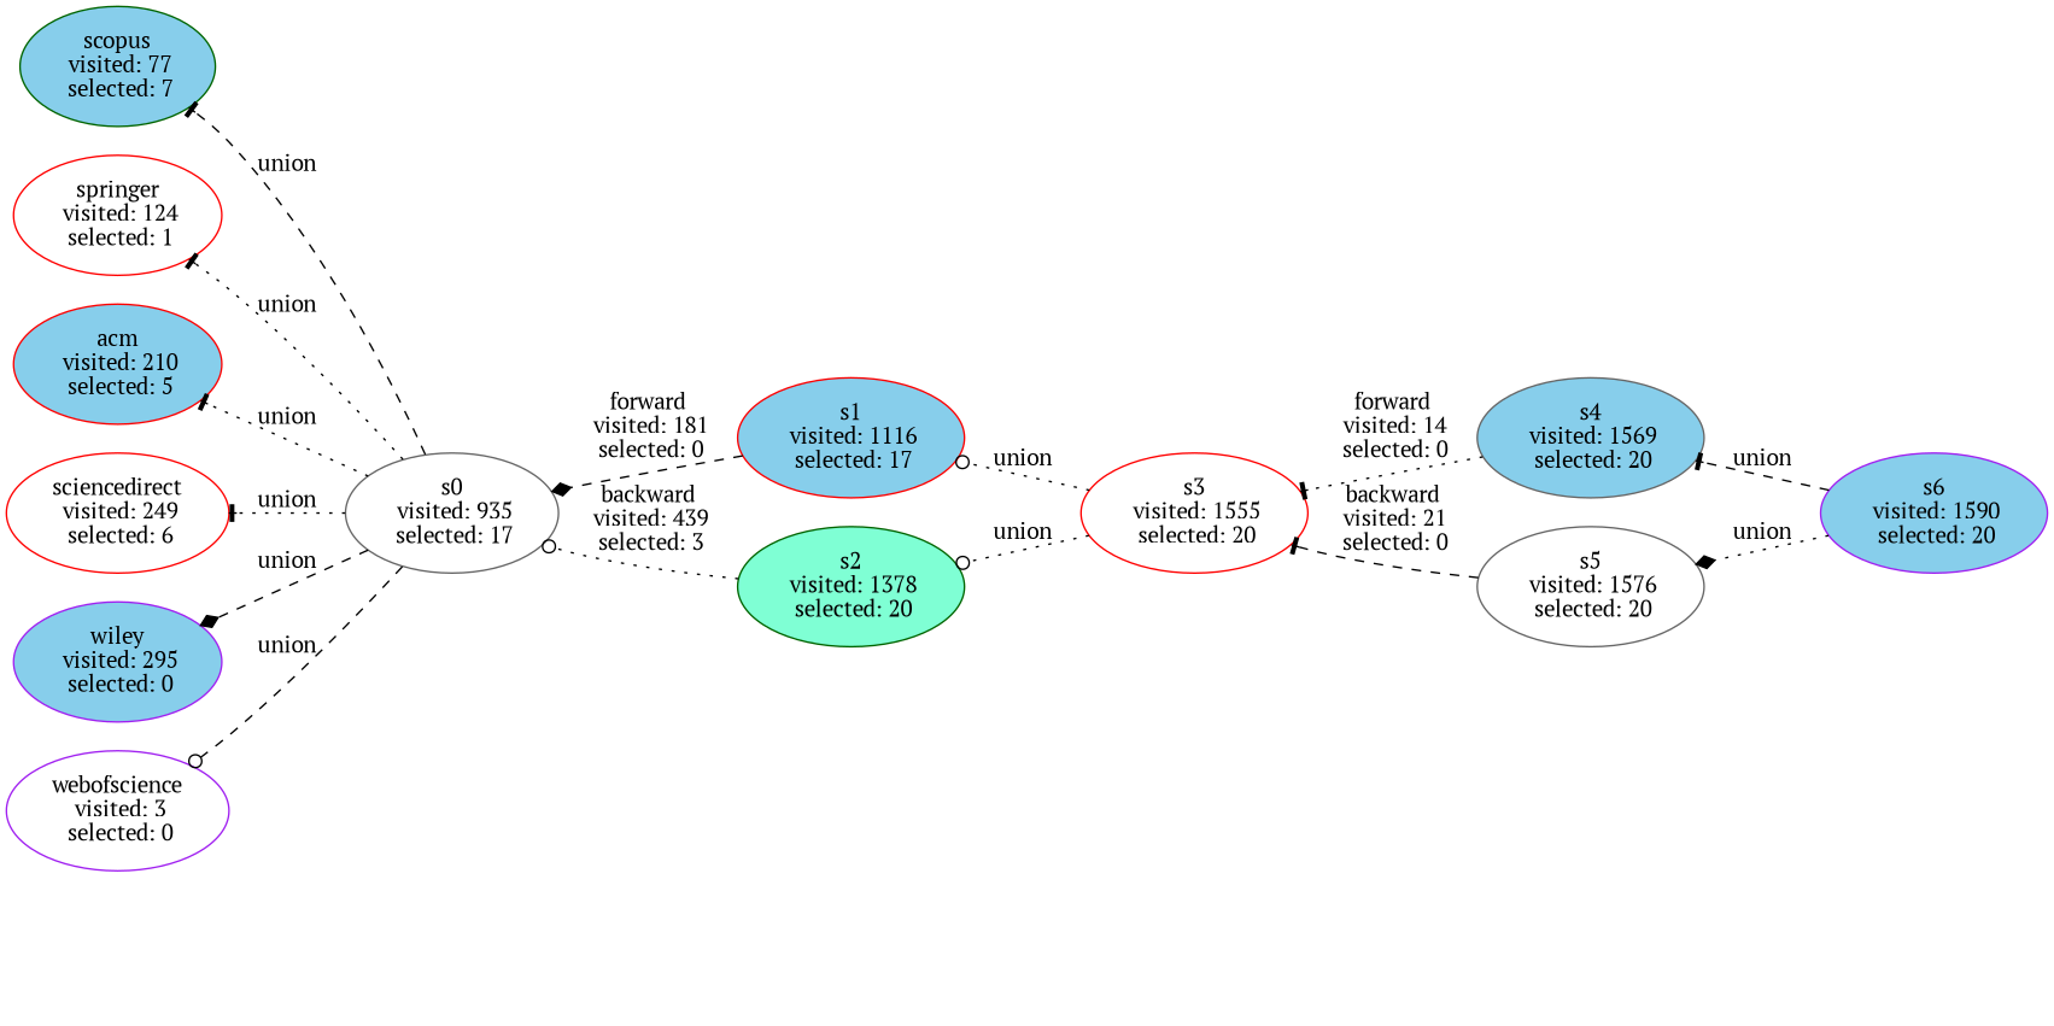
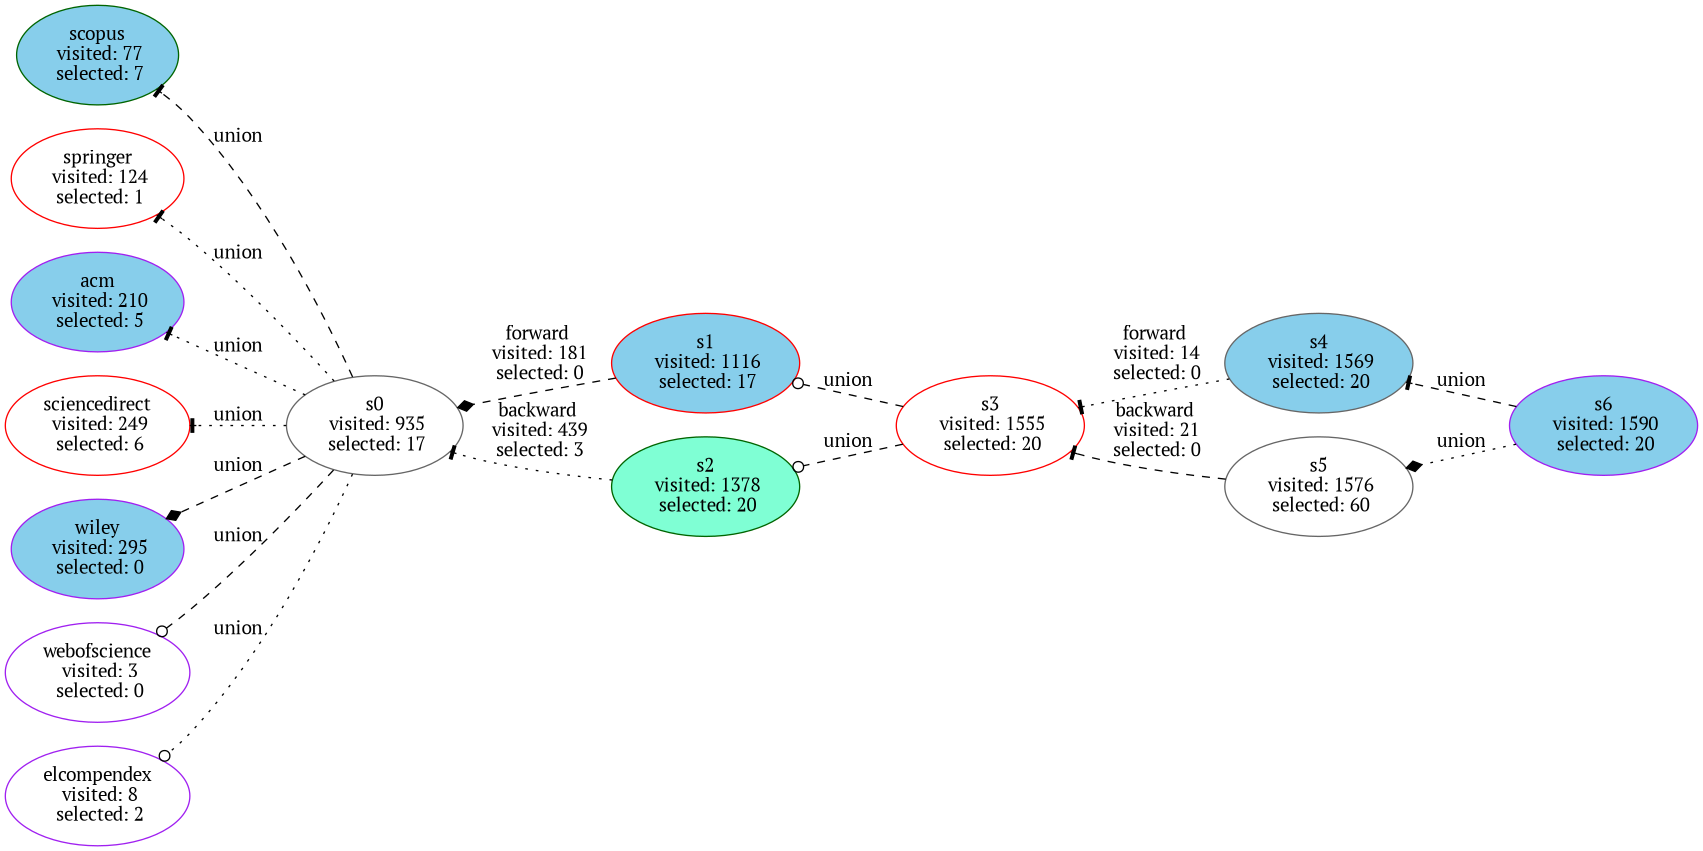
  digraph {
    fontname="PT Serif"
    rankdir=RL
    node [color=red fillcolor=white fontname="PT Serif" style=filled]
    edge [arrowhead=tee fontname="PT Serif" style=dotted]
    n1 [color=purple fillcolor=skyblue label="s6\n visited: 1590\n selected: 20"]
    n2 [color=gray40 fillcolor=skyblue label="s4\n visited: 1569\n selected: 20"]
-   n3 [color=gray40 label="s5\n visited: 1576\n selected: 20"]
+   n3 [color=gray40 label="s5\n visited: 1576\n selected: 60"]
    n4 [label="s3\n visited: 1555\n selected: 20"]
    n5 [fillcolor=skyblue label="s1\n visited: 1116\n selected: 17"]
    n6 [color=darkgreen fillcolor=aquamarine label="s2\n visited: 1378\n selected: 20"]
    n7 [color=gray40 label="s0\n visited: 935\n selected: 17"]
    n8 [color=darkgreen fillcolor=skyblue label="scopus\n visited: 77\n selected: 7"]
    n9 [label="springer\n visited: 124\n selected: 1"]
-   n10 [fillcolor=skyblue label="acm\n visited: 210\n selected: 5"]
+   n10 [color=purple fillcolor=skyblue label="acm\n visited: 210\n selected: 5"]
    n11 [label="sciencedirect\n visited: 249\n selected: 6"]
    n12 [color=purple fillcolor=skyblue label="wiley\n visited: 295\n selected: 0"]
    n13 [color=purple label="webofscience\n visited: 3\n selected: 0"]
+   n14 [color=purple label="elcompendex\n visited: 8\n selected: 2"]
    n1 -> n2 [label=union style=dashed]
    n1 -> n3 [arrowhead=diamond label=union]
    n2 -> n4 [label="forward\n visited: 14\n selected: 0"]
    n3 -> n4 [label="backward\n visited: 21\n selected: 0" style=dashed]
-   n4 -> n5 [arrowhead=odot label=union]
-   n4 -> n6 [arrowhead=odot label=union]
+   n4 -> n5 [arrowhead=odot label=union style=dashed]
+   n4 -> n6 [arrowhead=odot label=union style=dashed]
    n5 -> n7 [arrowhead=diamond label="forward\n visited: 181\n selected: 0" style=dashed]
-   n6 -> n7 [arrowhead=odot label="backward\n visited: 439\n selected: 3"]
+   n6 -> n7 [label="backward\n visited: 439\n selected: 3"]
    n7 -> n8 [label=union style=dashed]
    n7 -> n9 [label=union]
    n7 -> n10 [label=union]
    n7 -> n11 [label=union]
    n7 -> n12 [arrowhead=diamond label=union style=dashed]
    n7 -> n13 [arrowhead=odot label=union style=dashed]
+   n7 -> n14 [arrowhead=odot label=union]
  }
